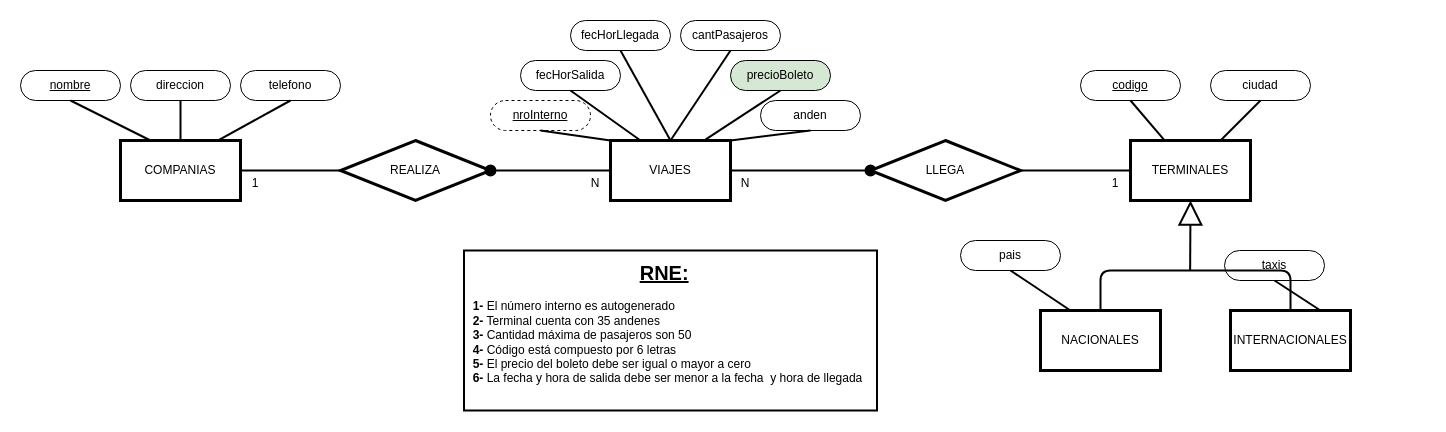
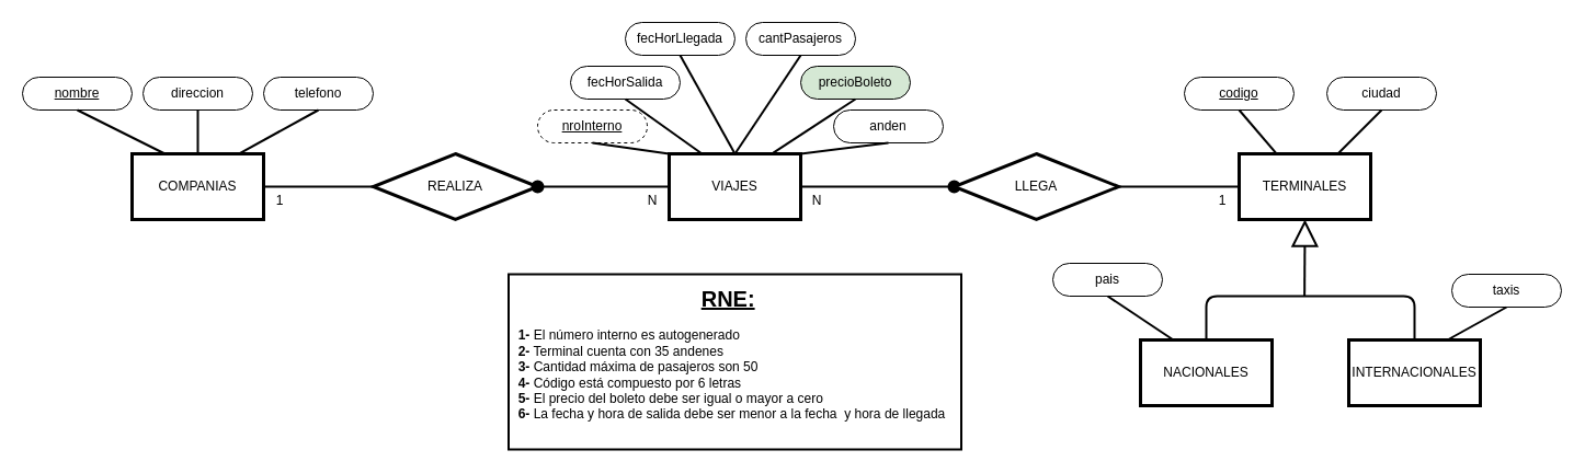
  <mxCell id="0" />
  <mxCell id="1" parent="0" />
  <mxCell id="2" value="TERMINALES" style="rounded=0;whiteSpace=wrap;html=1;strokeWidth=3;" parent="1" vertex="1"><mxGeometry x="1130" y="140" width="120" height="60" as="geometry" /></mxCell>
  <mxCell id="3" value="&lt;u&gt;codigo&lt;/u&gt;" style="rounded=1;whiteSpace=wrap;html=1;arcSize=50;" parent="1" vertex="1"><mxGeometry x="1080" y="70" width="100" height="30" as="geometry" /></mxCell>
  <mxCell id="4" value="ciudad" style="rounded=1;whiteSpace=wrap;html=1;arcSize=50;" parent="1" vertex="1"><mxGeometry x="1210" y="70" width="100" height="30" as="geometry" /></mxCell>
  <mxCell id="5" value="" style="endArrow=none;html=1;rounded=0;entryX=0.5;entryY=1;entryDx=0;entryDy=0;exitX=0.75;exitY=0;exitDx=0;exitDy=0;endFill=0;strokeWidth=2;" parent="1" source="2" target="4" edge="1"><mxGeometry width="50" height="50" relative="1" as="geometry"><mxPoint x="1210" y="170" as="sourcePoint" /><mxPoint x="1260" y="120" as="targetPoint" /></mxGeometry></mxCell>
  <mxCell id="6" value="" style="endArrow=none;html=1;rounded=0;entryX=0.5;entryY=1;entryDx=0;entryDy=0;exitX=0.291;exitY=0.014;exitDx=0;exitDy=0;exitPerimeter=0;endFill=0;strokeWidth=2;" parent="1" source="2" target="3" edge="1"><mxGeometry width="50" height="50" relative="1" as="geometry"><mxPoint x="1070" y="180" as="sourcePoint" /><mxPoint x="1120" y="130" as="targetPoint" /></mxGeometry></mxCell>
  <mxCell id="7" value="NACIONALES" style="rounded=0;whiteSpace=wrap;html=1;strokeWidth=3;" parent="1" vertex="1"><mxGeometry x="1040" y="310" width="120" height="60" as="geometry" /></mxCell>
  <mxCell id="8" value="INTERNACIONALES" style="rounded=0;whiteSpace=wrap;html=1;strokeWidth=3;" parent="1" vertex="1"><mxGeometry x="1230" y="310" width="120" height="60" as="geometry" /></mxCell>
  <mxCell id="9" value="pais" style="rounded=1;whiteSpace=wrap;html=1;arcSize=50;" parent="1" vertex="1"><mxGeometry x="960" y="240" width="100" height="30" as="geometry" /></mxCell>
  <mxCell id="10" value="" style="endArrow=none;html=1;rounded=0;entryX=0.5;entryY=1;entryDx=0;entryDy=0;exitX=0.25;exitY=0;exitDx=0;exitDy=0;strokeWidth=2;" parent="1" source="7" target="9" edge="1"><mxGeometry width="50" height="50" relative="1" as="geometry"><mxPoint x="1050" y="460" as="sourcePoint" /><mxPoint x="1100" y="410" as="targetPoint" /></mxGeometry></mxCell>
- <mxCell id="11" value="taxis" style="rounded=1;whiteSpace=wrap;html=1;arcSize=50;" parent="1" vertex="1"><mxGeometry x="1224" y="250" width="100" height="30" as="geometry" /></mxCell>
+ <mxCell id="11" value="taxis" style="rounded=1;whiteSpace=wrap;html=1;arcSize=50;" parent="1" vertex="1"><mxGeometry x="1324" y="250" width="100" height="30" as="geometry" /></mxCell>
  <mxCell id="12" value="" style="endArrow=none;html=1;rounded=0;entryX=0.5;entryY=1;entryDx=0;entryDy=0;exitX=0.75;exitY=0;exitDx=0;exitDy=0;strokeWidth=2;" parent="1" source="8" target="11" edge="1"><mxGeometry width="50" height="50" relative="1" as="geometry"><mxPoint x="1240" y="430" as="sourcePoint" /><mxPoint x="1290" y="380" as="targetPoint" /></mxGeometry></mxCell>
  <mxCell id="13" value="COMPANIAS" style="rounded=0;whiteSpace=wrap;html=1;strokeWidth=3;" parent="1" vertex="1"><mxGeometry x="120" y="140" width="120" height="60" as="geometry" /></mxCell>
  <mxCell id="14" value="&lt;u&gt;nombre&lt;/u&gt;" style="rounded=1;whiteSpace=wrap;html=1;arcSize=50;" parent="1" vertex="1"><mxGeometry x="20" y="70" width="100" height="30" as="geometry" /></mxCell>
  <mxCell id="15" value="direccion" style="rounded=1;whiteSpace=wrap;html=1;arcSize=50;" parent="1" vertex="1"><mxGeometry x="130" y="70" width="100" height="30" as="geometry" /></mxCell>
  <mxCell id="16" value="telefono" style="rounded=1;whiteSpace=wrap;html=1;arcSize=50;" parent="1" vertex="1"><mxGeometry x="240" y="70" width="100" height="30" as="geometry" /></mxCell>
  <mxCell id="17" value="" style="endArrow=none;html=1;rounded=0;entryX=0.5;entryY=1;entryDx=0;entryDy=0;exitX=0.814;exitY=-0.003;exitDx=0;exitDy=0;exitPerimeter=0;strokeWidth=2;" parent="1" source="13" target="16" edge="1"><mxGeometry width="50" height="50" relative="1" as="geometry"><mxPoint x="260" y="230" as="sourcePoint" /><mxPoint x="310" y="180" as="targetPoint" /></mxGeometry></mxCell>
  <mxCell id="18" value="" style="endArrow=none;html=1;rounded=0;entryX=0.5;entryY=1;entryDx=0;entryDy=0;strokeWidth=2;" parent="1" source="13" target="15" edge="1"><mxGeometry width="50" height="50" relative="1" as="geometry"><mxPoint x="150" y="310" as="sourcePoint" /><mxPoint x="200" y="260" as="targetPoint" /></mxGeometry></mxCell>
  <mxCell id="19" value="" style="endArrow=none;html=1;rounded=0;entryX=0.5;entryY=1;entryDx=0;entryDy=0;exitX=0.25;exitY=0;exitDx=0;exitDy=0;strokeWidth=2;" parent="1" source="13" target="14" edge="1"><mxGeometry width="50" height="50" relative="1" as="geometry"><mxPoint x="70" y="360" as="sourcePoint" /><mxPoint x="120" y="310" as="targetPoint" /></mxGeometry></mxCell>
  <mxCell id="20" value="VIAJES" style="rounded=0;whiteSpace=wrap;html=1;strokeWidth=3;" parent="1" vertex="1"><mxGeometry x="610" y="140" width="120" height="60" as="geometry" /></mxCell>
  <mxCell id="21" value="&lt;u&gt;nroInterno&lt;/u&gt;" style="rounded=1;whiteSpace=wrap;html=1;arcSize=50;dashed=1;" parent="1" vertex="1"><mxGeometry x="490" y="100" width="100" height="30" as="geometry" /></mxCell>
  <mxCell id="22" value="&lt;div style=&quot;text-align: center;&quot;&gt;&lt;b style=&quot;background-color: initial;&quot;&gt;&lt;font style=&quot;font-size: 20px;&quot;&gt;&lt;u&gt;RNE:&lt;/u&gt;&lt;/font&gt;&lt;/b&gt;&lt;/div&gt;&lt;br&gt;&amp;nbsp; &lt;b&gt;1-&lt;/b&gt; El número interno es autogenerado&lt;br&gt;&amp;nbsp; &lt;b&gt;2-&lt;/b&gt; Terminal cuenta con 35 andenes&lt;br&gt;&lt;div style=&quot;&quot;&gt;&lt;span style=&quot;background-color: initial;&quot;&gt;&amp;nbsp; &lt;b&gt;3-&lt;/b&gt; Cantidad máxima de pasajeros son 50&lt;/span&gt;&lt;/div&gt;&lt;div style=&quot;&quot;&gt;&lt;span style=&quot;background-color: initial;&quot;&gt;&amp;nbsp; &lt;b&gt;4-&lt;/b&gt; Código está compuesto por 6 letras&lt;/span&gt;&lt;/div&gt;&lt;div style=&quot;&quot;&gt;&lt;span style=&quot;background-color: initial;&quot;&gt;&amp;nbsp; &lt;b&gt;5-&lt;/b&gt; El precio del boleto debe ser igual o mayor a cero&lt;/span&gt;&lt;/div&gt;&lt;div style=&quot;&quot;&gt;&lt;span style=&quot;background-color: initial;&quot;&gt;&amp;nbsp; &lt;b&gt;6-&lt;/b&gt; La fecha y hora de salida debe ser menor a la fecha&amp;nbsp; y hora de llegada&lt;/span&gt;&lt;/div&gt;&lt;div style=&quot;&quot;&gt;&lt;span style=&quot;background-color: initial;&quot;&gt;&lt;br&gt;&lt;/span&gt;&lt;/div&gt;" style="rounded=0;whiteSpace=wrap;html=1;align=left;strokeWidth=2;" parent="1" vertex="1"><mxGeometry x="463.5" y="250" width="413" height="160" as="geometry" /></mxCell>
  <mxCell id="23" value="fecHorSalida" style="rounded=1;whiteSpace=wrap;html=1;arcSize=50;" parent="1" vertex="1"><mxGeometry x="520" y="60" width="100" height="30" as="geometry" /></mxCell>
  <mxCell id="24" value="fecHorLlegada" style="rounded=1;whiteSpace=wrap;html=1;arcSize=50;" parent="1" vertex="1"><mxGeometry x="570" y="20" width="100" height="30" as="geometry" /></mxCell>
  <mxCell id="25" value="cantPasajeros" style="rounded=1;whiteSpace=wrap;html=1;arcSize=50;" parent="1" vertex="1"><mxGeometry x="680" y="20" width="100" height="30" as="geometry" /></mxCell>
  <mxCell id="26" value="precioBoleto" style="rounded=1;whiteSpace=wrap;html=1;arcSize=50;fillColor=#d5e8d4;" parent="1" vertex="1"><mxGeometry x="730" y="60" width="100" height="30" as="geometry" /></mxCell>
  <mxCell id="27" value="anden" style="rounded=1;whiteSpace=wrap;html=1;arcSize=50;" parent="1" vertex="1"><mxGeometry x="760" y="100" width="100" height="30" as="geometry" /></mxCell>
  <mxCell id="28" value="" style="endArrow=none;html=1;rounded=0;entryX=0.5;entryY=1;entryDx=0;entryDy=0;exitX=0;exitY=0;exitDx=0;exitDy=0;strokeWidth=2;" parent="1" source="20" target="21" edge="1"><mxGeometry width="50" height="50" relative="1" as="geometry"><mxPoint x="590" y="150" as="sourcePoint" /><mxPoint x="570" y="150" as="targetPoint" /></mxGeometry></mxCell>
  <mxCell id="29" value="" style="endArrow=none;html=1;rounded=0;entryX=0.5;entryY=1;entryDx=0;entryDy=0;exitX=0.25;exitY=0;exitDx=0;exitDy=0;strokeWidth=2;" parent="1" source="20" target="23" edge="1"><mxGeometry width="50" height="50" relative="1" as="geometry"><mxPoint x="640" y="120" as="sourcePoint" /><mxPoint x="600" y="170" as="targetPoint" /></mxGeometry></mxCell>
  <mxCell id="30" value="" style="endArrow=none;html=1;rounded=0;entryX=0.5;entryY=1;entryDx=0;entryDy=0;exitX=0.5;exitY=0;exitDx=0;exitDy=0;strokeWidth=2;" parent="1" source="20" target="24" edge="1"><mxGeometry width="50" height="50" relative="1" as="geometry"><mxPoint x="300" y="250" as="sourcePoint" /><mxPoint x="350" y="200" as="targetPoint" /></mxGeometry></mxCell>
  <mxCell id="31" value="" style="endArrow=none;html=1;rounded=0;entryX=0.5;entryY=1;entryDx=0;entryDy=0;exitX=0.5;exitY=0;exitDx=0;exitDy=0;strokeWidth=2;" parent="1" source="20" target="25" edge="1"><mxGeometry width="50" height="50" relative="1" as="geometry"><mxPoint x="350" y="230" as="sourcePoint" /><mxPoint x="400" y="180" as="targetPoint" /></mxGeometry></mxCell>
  <mxCell id="32" value="" style="endArrow=none;html=1;rounded=0;exitX=1;exitY=0;exitDx=0;exitDy=0;entryX=0.5;entryY=1;entryDx=0;entryDy=0;strokeWidth=2;" parent="1" source="20" target="27" edge="1"><mxGeometry width="50" height="50" relative="1" as="geometry"><mxPoint x="410" y="270" as="sourcePoint" /><mxPoint x="790" y="130" as="targetPoint" /></mxGeometry></mxCell>
  <mxCell id="33" value="" style="endArrow=none;html=1;rounded=0;entryX=0.5;entryY=1;entryDx=0;entryDy=0;exitX=0.791;exitY=-0.014;exitDx=0;exitDy=0;exitPerimeter=0;strokeWidth=2;" parent="1" source="20" target="26" edge="1"><mxGeometry width="50" height="50" relative="1" as="geometry"><mxPoint x="460" y="250" as="sourcePoint" /><mxPoint x="510" y="200" as="targetPoint" /></mxGeometry></mxCell>
  <mxCell id="34" value="" style="endArrow=none;html=1;rounded=1;exitX=0.5;exitY=0;exitDx=0;exitDy=0;entryX=0.5;entryY=0;entryDx=0;entryDy=0;strokeWidth=2;" parent="1" source="7" target="8" edge="1"><mxGeometry width="50" height="50" relative="1" as="geometry"><mxPoint x="1090" y="310" as="sourcePoint" /><mxPoint x="1270" y="240" as="targetPoint" /><Array as="points"><mxPoint x="1100" y="270" /><mxPoint x="1290" y="270" /></Array></mxGeometry></mxCell>
  <mxCell id="35" value="" style="endArrow=block;html=1;rounded=0;endFill=0;endSize=20;strokeWidth=2;targetPerimeterSpacing=0;sourcePerimeterSpacing=0;entryX=0.5;entryY=1;entryDx=0;entryDy=0;" parent="1" target="2" edge="1"><mxGeometry width="50" height="50" relative="1" as="geometry"><mxPoint x="1189.64" y="270" as="sourcePoint" /><mxPoint x="1190" y="210" as="targetPoint" /></mxGeometry></mxCell>
  <mxCell id="36" value="REALIZA" style="rhombus;whiteSpace=wrap;html=1;strokeWidth=3;" parent="1" vertex="1"><mxGeometry x="340" y="140" width="150" height="60" as="geometry" /></mxCell>
  <mxCell id="37" value="" style="endArrow=none;html=1;rounded=0;entryX=0;entryY=0.5;entryDx=0;entryDy=0;exitX=1;exitY=0.5;exitDx=0;exitDy=0;strokeWidth=2;startArrow=oval;startFill=1;startSize=10;" parent="1" source="36" target="20" edge="1"><mxGeometry width="50" height="50" relative="1" as="geometry"><mxPoint x="410" y="310" as="sourcePoint" /><mxPoint x="460" y="260" as="targetPoint" /></mxGeometry></mxCell>
  <mxCell id="38" value="" style="endArrow=none;html=1;rounded=0;entryX=0;entryY=0.5;entryDx=0;entryDy=0;exitX=1;exitY=0.5;exitDx=0;exitDy=0;strokeWidth=2;" parent="1" source="13" target="36" edge="1"><mxGeometry width="50" height="50" relative="1" as="geometry"><mxPoint x="340" y="310" as="sourcePoint" /><mxPoint x="390" y="260" as="targetPoint" /></mxGeometry></mxCell>
  <mxCell id="39" value="" style="endArrow=none;html=1;rounded=0;exitX=0;exitY=0.5;exitDx=0;exitDy=0;entryX=1;entryY=0.5;entryDx=0;entryDy=0;strokeWidth=2;startArrow=oval;startFill=1;startSize=10;" parent="1" source="40" target="20" edge="1"><mxGeometry width="50" height="50" relative="1" as="geometry"><mxPoint x="870" y="170" as="sourcePoint" /><mxPoint x="810" y="220" as="targetPoint" /></mxGeometry></mxCell>
  <mxCell id="40" value="LLEGA" style="rhombus;whiteSpace=wrap;html=1;strokeWidth=3;" parent="1" vertex="1"><mxGeometry x="870" y="140" width="150" height="60" as="geometry" /></mxCell>
  <mxCell id="41" value="" style="endArrow=none;html=1;rounded=0;entryX=0;entryY=0.5;entryDx=0;entryDy=0;exitX=1;exitY=0.5;exitDx=0;exitDy=0;strokeWidth=2;" parent="1" source="40" target="2" edge="1"><mxGeometry width="50" height="50" relative="1" as="geometry"><mxPoint x="1020" y="160" as="sourcePoint" /><mxPoint x="850" y="250" as="targetPoint" /></mxGeometry></mxCell>
  <mxCell id="42" value="1" style="text;html=1;strokeColor=none;fillColor=none;align=center;verticalAlign=middle;whiteSpace=wrap;rounded=0;" parent="1" vertex="1"><mxGeometry x="240" y="170" width="30" height="25" as="geometry" /></mxCell>
  <mxCell id="43" value="1" style="text;html=1;strokeColor=none;fillColor=none;align=center;verticalAlign=middle;whiteSpace=wrap;rounded=0;" parent="1" vertex="1"><mxGeometry x="1100" y="170" width="30" height="25" as="geometry" /></mxCell>
  <mxCell id="44" value="N" style="text;html=1;strokeColor=none;fillColor=none;align=center;verticalAlign=middle;whiteSpace=wrap;rounded=0;" parent="1" vertex="1"><mxGeometry x="580" y="170" width="30" height="25" as="geometry" /></mxCell>
  <mxCell id="45" value="N" style="text;html=1;strokeColor=none;fillColor=none;align=center;verticalAlign=middle;whiteSpace=wrap;rounded=0;" parent="1" vertex="1"><mxGeometry x="730" y="170" width="30" height="25" as="geometry" /></mxCell>
